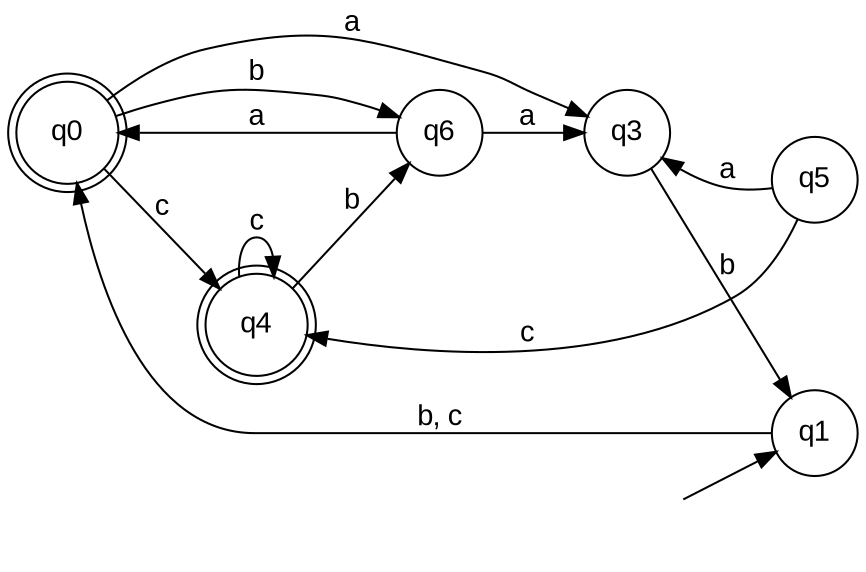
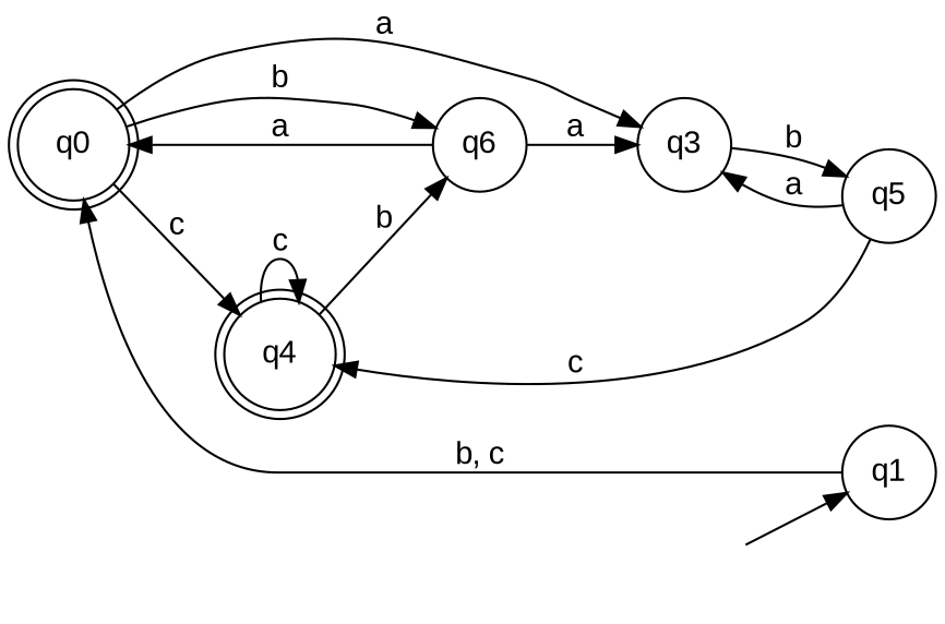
  digraph {
    fontname="Liberation Sans"
    rankdir=LR
    node [fontname="Liberation Sans" shape=circle]
    edge [fontname="Liberation Sans"]
    n1 [label=q0 shape=doublecircle]
    q4 [shape=doublecircle]
    q3
    q6
    q5
    "" [shape=none]
    q1
    n1 -> q4 [label=c]
    n1 -> q3 [label=a]
    n1 -> q6 [label=b]
    q4 -> q4 [label=c]
    q4 -> q6 [label=b]
-   q3 -> q1 [label=b]
+   q3 -> q5 [label=b]
    q6 -> n1 [label=a]
    q6 -> q3 [label=a]
    q5 -> q4 [label=c]
    q5 -> q3 [label=a]
    "" -> q1
    q1 -> n1 [label="b, c"]
  }
